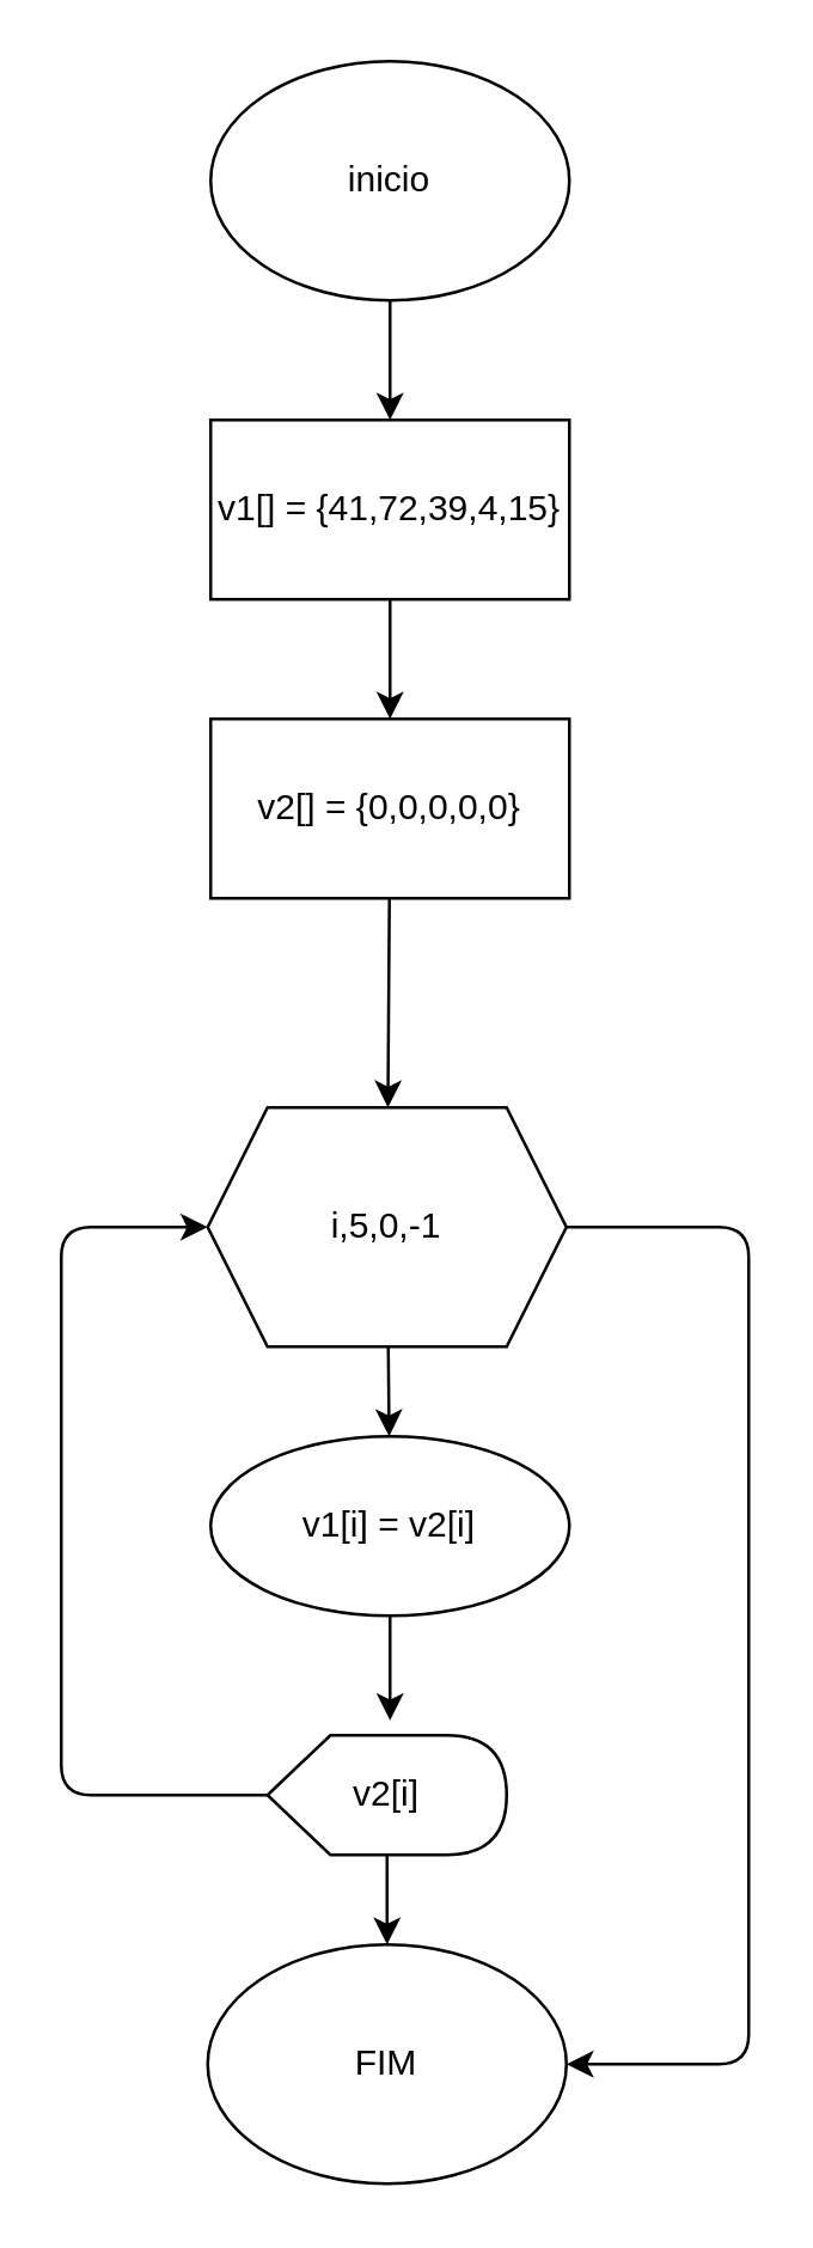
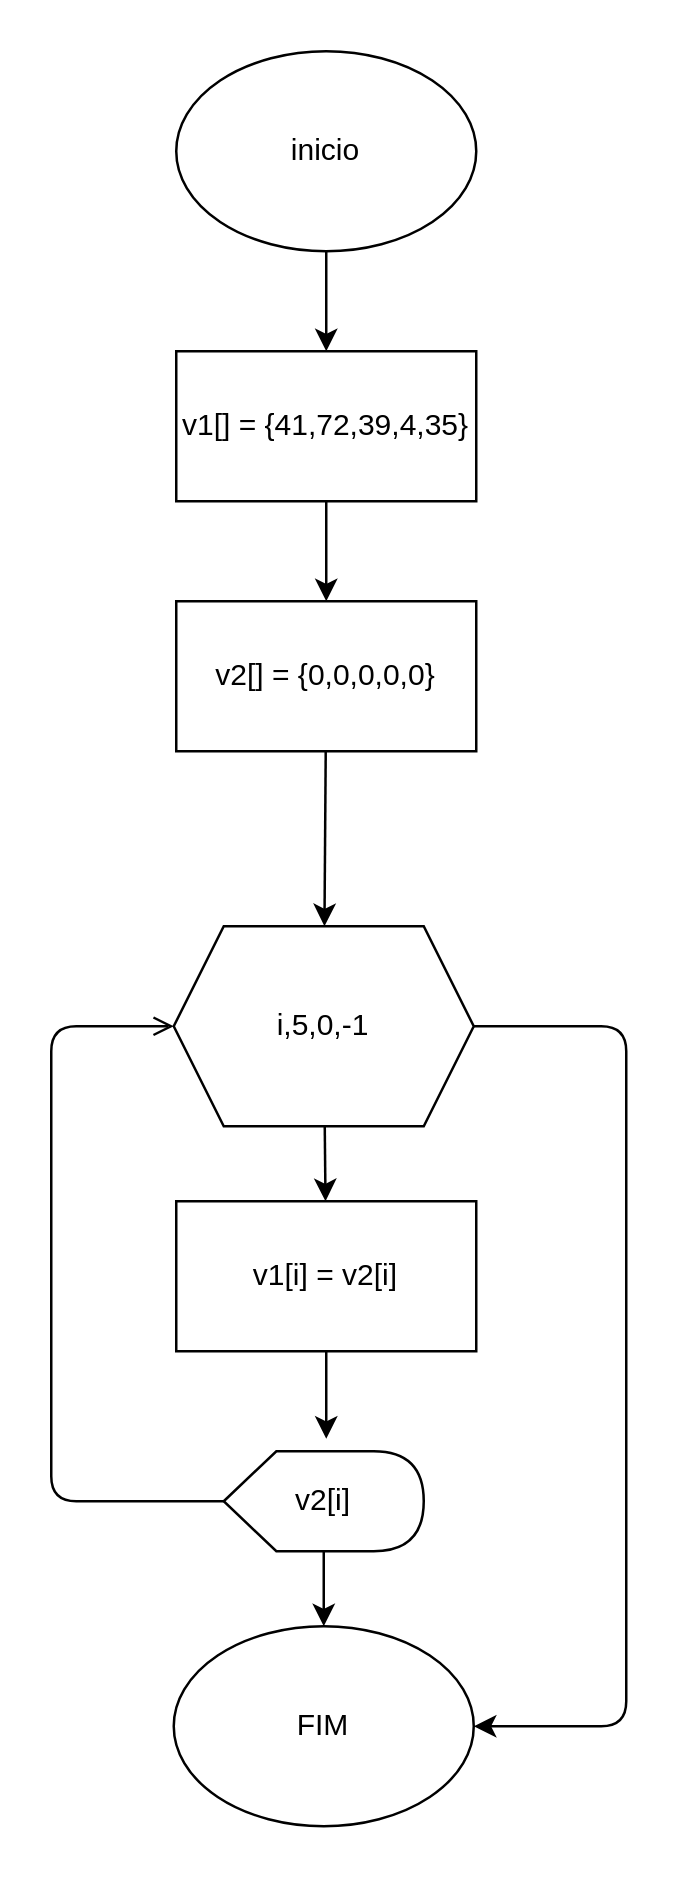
  <mxCell id="0" />
  <mxCell id="1" parent="0" />
  <mxCell id="2" value="" style="edgeStyle=none;html=1;" parent="1" source="3" edge="1"><mxGeometry relative="1" as="geometry"><mxPoint x="130" y="140" as="targetPoint" /></mxGeometry></mxCell>
  <mxCell id="3" value="inicio" style="ellipse;whiteSpace=wrap;html=1;" parent="1" vertex="1"><mxGeometry x="70" y="20" width="120" height="80" as="geometry" /></mxCell>
  <mxCell id="4" value="" style="edgeStyle=none;html=1;" parent="1" source="5" target="7" edge="1"><mxGeometry relative="1" as="geometry" /></mxCell>
- <mxCell id="5" value="v1[] = {41,72,39,4,15}" style="whiteSpace=wrap;html=1;" parent="1" vertex="1"><mxGeometry x="70" y="140" width="120" height="60" as="geometry" /></mxCell>
+ <mxCell id="5" value="v1[] = {41,72,39,4,35}" style="whiteSpace=wrap;html=1;" parent="1" vertex="1"><mxGeometry x="70" y="140" width="120" height="60" as="geometry" /></mxCell>
  <mxCell id="6" value="" style="edgeStyle=none;html=1;" parent="1" source="7" target="10" edge="1"><mxGeometry relative="1" as="geometry" /></mxCell>
  <mxCell id="7" value="v2[] = {0,0,0,0,0}" style="whiteSpace=wrap;html=1;" parent="1" vertex="1"><mxGeometry x="70" y="240" width="120" height="60" as="geometry" /></mxCell>
  <mxCell id="8" value="" style="edgeStyle=none;html=1;" parent="1" source="10" target="12" edge="1"><mxGeometry relative="1" as="geometry" /></mxCell>
  <mxCell id="9" style="edgeStyle=elbowEdgeStyle;html=1;exitX=1;exitY=0.5;exitDx=0;exitDy=0;entryX=1;entryY=0.5;entryDx=0;entryDy=0;" parent="1" source="10" target="16" edge="1"><mxGeometry relative="1" as="geometry"><Array as="points"><mxPoint x="250" y="540" /></Array></mxGeometry></mxCell>
  <mxCell id="10" value="i,5,0,-1" style="shape=hexagon;perimeter=hexagonPerimeter2;whiteSpace=wrap;html=1;fixedSize=1;" parent="1" vertex="1"><mxGeometry x="69" y="370" width="120" height="80" as="geometry" /></mxCell>
  <mxCell id="11" value="" style="edgeStyle=none;html=1;" parent="1" source="12" edge="1"><mxGeometry relative="1" as="geometry"><mxPoint x="130" y="575" as="targetPoint" /></mxGeometry></mxCell>
- <mxCell id="12" value="v1[i] = v2[i]" style="ellipse;whiteSpace=wrap;html=1;" parent="1" vertex="1"><mxGeometry x="70" y="480" width="120" height="60" as="geometry" /></mxCell>
+ <mxCell id="12" value="v1[i] = v2[i]" style="whiteSpace=wrap;html=1;" parent="1" vertex="1"><mxGeometry x="70" y="480" width="120" height="60" as="geometry" /></mxCell>
  <mxCell id="13" value="" style="edgeStyle=none;html=1;" parent="1" source="15" target="16" edge="1"><mxGeometry relative="1" as="geometry" /></mxCell>
- <mxCell id="14" style="edgeStyle=elbowEdgeStyle;html=1;exitX=0;exitY=0.5;exitDx=0;exitDy=0;exitPerimeter=0;entryX=0;entryY=0.5;entryDx=0;entryDy=0;" parent="1" source="15" target="10" edge="1"><mxGeometry relative="1" as="geometry"><Array as="points"><mxPoint x="20" y="490" /></Array></mxGeometry></mxCell>
+ <mxCell id="14" style="edgeStyle=elbowEdgeStyle;html=1;exitX=0;exitY=0.5;exitDx=0;exitDy=0;exitPerimeter=0;entryX=0;entryY=0.5;entryDx=0;entryDy=0;endArrow=open;" parent="1" source="15" target="10" edge="1"><mxGeometry relative="1" as="geometry"><Array as="points"><mxPoint x="20" y="490" /></Array></mxGeometry></mxCell>
  <mxCell id="15" value="v2[i]" style="shape=display;whiteSpace=wrap;html=1;size=0.263;" parent="1" vertex="1"><mxGeometry x="89" y="580" width="80" height="40" as="geometry" /></mxCell>
  <mxCell id="16" value="FIM" style="ellipse;whiteSpace=wrap;html=1;" parent="1" vertex="1"><mxGeometry x="69" y="650" width="120" height="80" as="geometry" /></mxCell>
